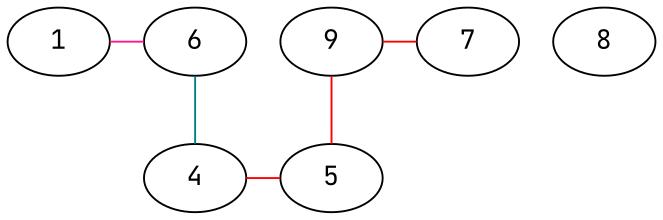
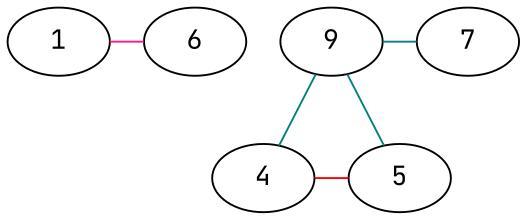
  graph {
    fontname="JetBrains Mono"
    node [fontname="JetBrains Mono"]
    edge [color=teal fontname="JetBrains Mono"]
    1
    6
    n3 [label=9]
    7
    4
    5
-   8
    subgraph sub_1 {
      rank=same
      1
      6
      n3
      7
    }
    subgraph sub_2 {
      rank=same
      4
      5
    }
    1 -- 6 [color=deeppink]
-   n3 -- 7 [color=red]
-   6 -- 4
-   n3 -- 5 [color=red]
+   n3 -- 7
+   n3 -- 4
+   n3 -- 5
    4 -- 5 [color=red]
  }
